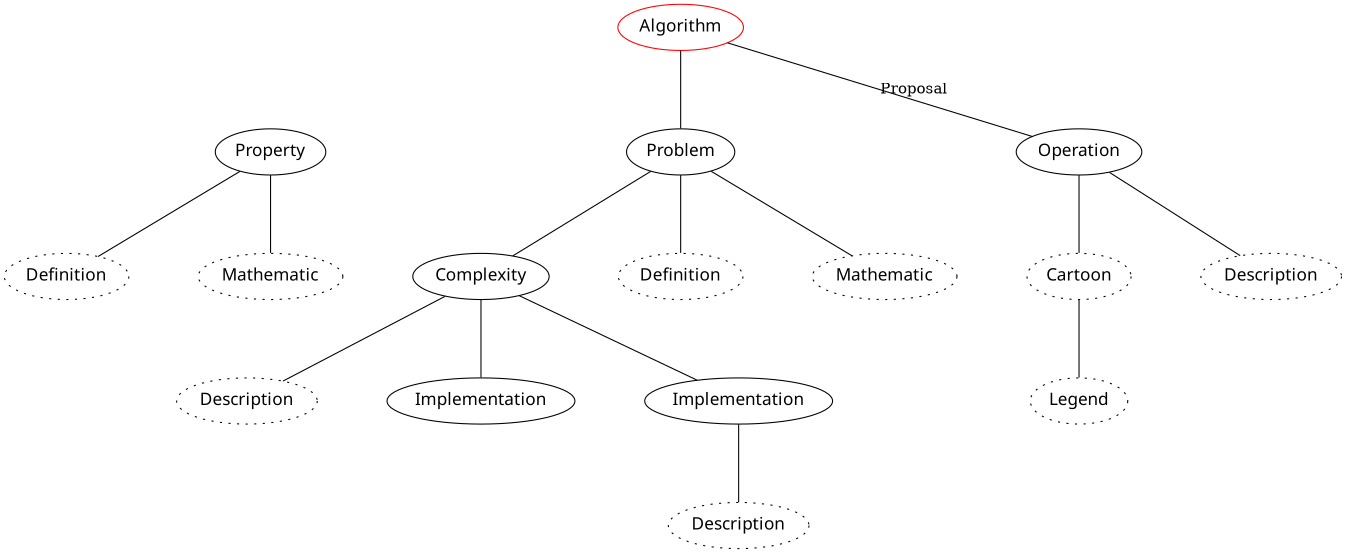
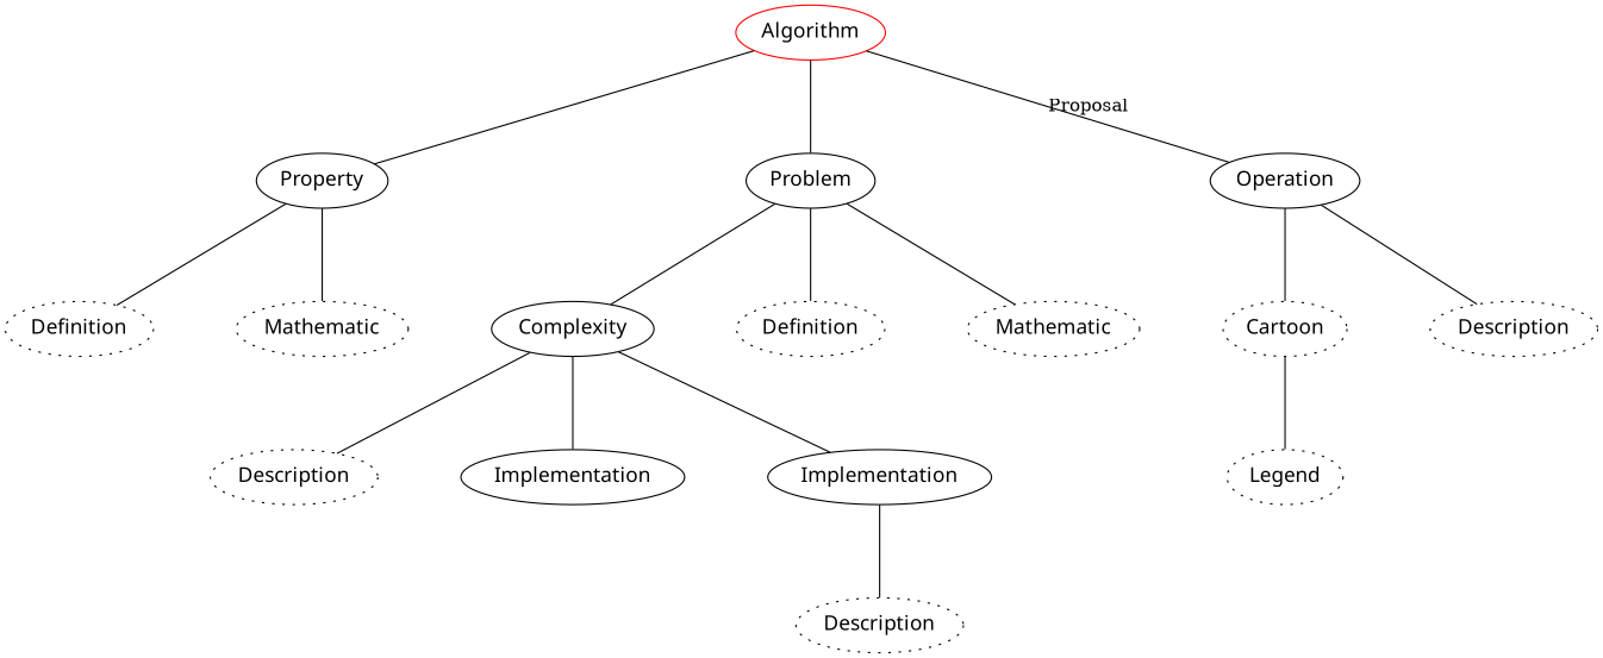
  digraph {
    labeljust=c
    labelloc=t
    nodesep=0.9
    ordering=out
    ranksep=1.0
    splines=spline
    node [color=7 fillcolor=11 fontcolor=6 fontname="Migu 1M" fontsize=16 style=dotted]
    edge [arrowhead=none fontsize=14 labelangle=70 labeldistance=2.5 labelfloat=true style=solid]
    Algorithm [color=red height=0.6 width=1.2 style=""]
    Property [height=0.6 width=1.2 style=""]
    Problem [height=0.6 width=1.2 style=""]
    Operation [height=0.6 width=1.2 style=""]
    n5 [height=0.6 label=Definition width=1.2]
    n6 [height=0.6 label=Mathematic width=1.2]
    Complexity [height=0.6 width=1.2 style=""]
    n8 [height=0.6 label=Definition width=1.2]
    n9 [height=0.6 label=Mathematic width=1.2]
    n10 [height=0.6 label=Cartoon width=1.2]
    n11 [height=0.6 label=Description width=1.2]
    n12 [height=0.6 label=Description width=1.2]
    Implementation [height=0.6 width=1.2 style=""]
    n14 [height=0.6 label=Implementation width=1.2 style=""]
    n15 [height=0.6 label=Legend width=1.2]
    n16 [height=0.6 label=Description width=1.2]
+   Algorithm -> Property
    Algorithm -> Problem
    Algorithm -> Operation [label=Proposal]
    Property -> n5
    Property -> n6
    Problem -> Complexity
    Problem -> n8
    Problem -> n9
    Operation -> n10
    Operation -> n11
    Complexity -> n12
    Complexity -> Implementation
    Complexity -> n14
    n10 -> n15
    n14 -> n16
  }
